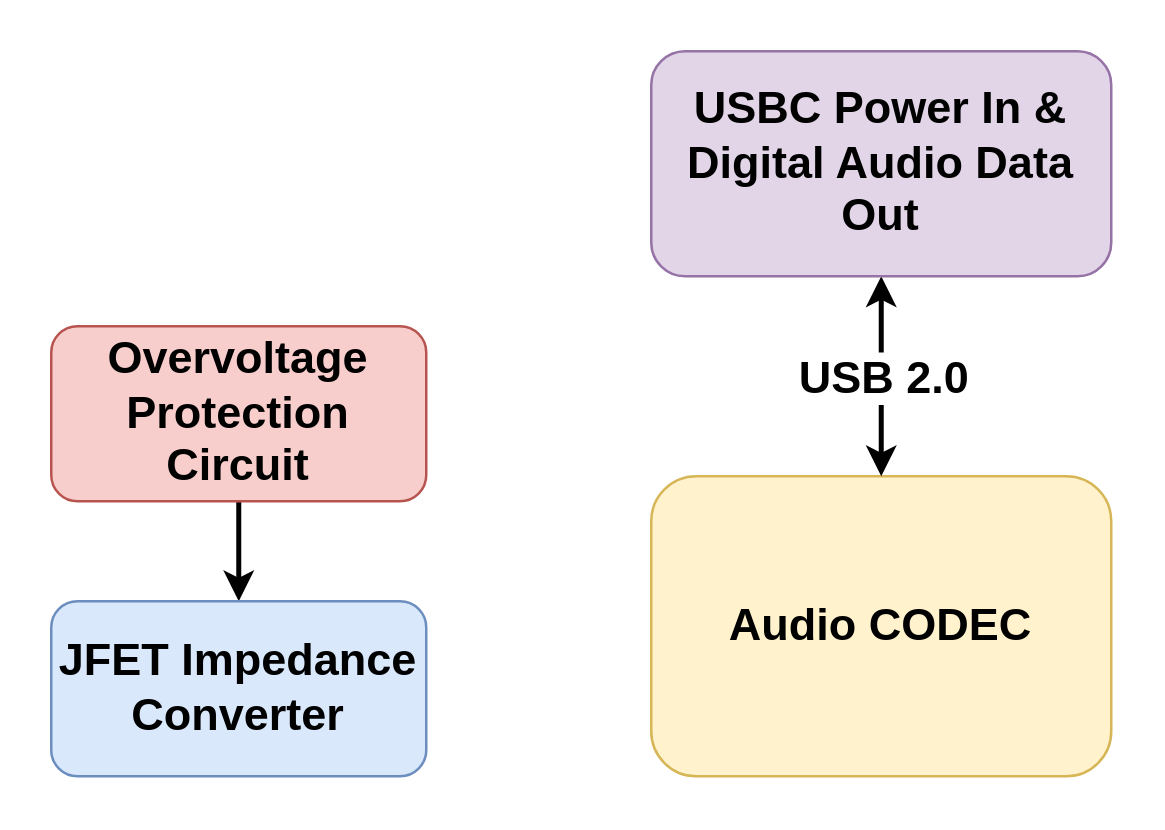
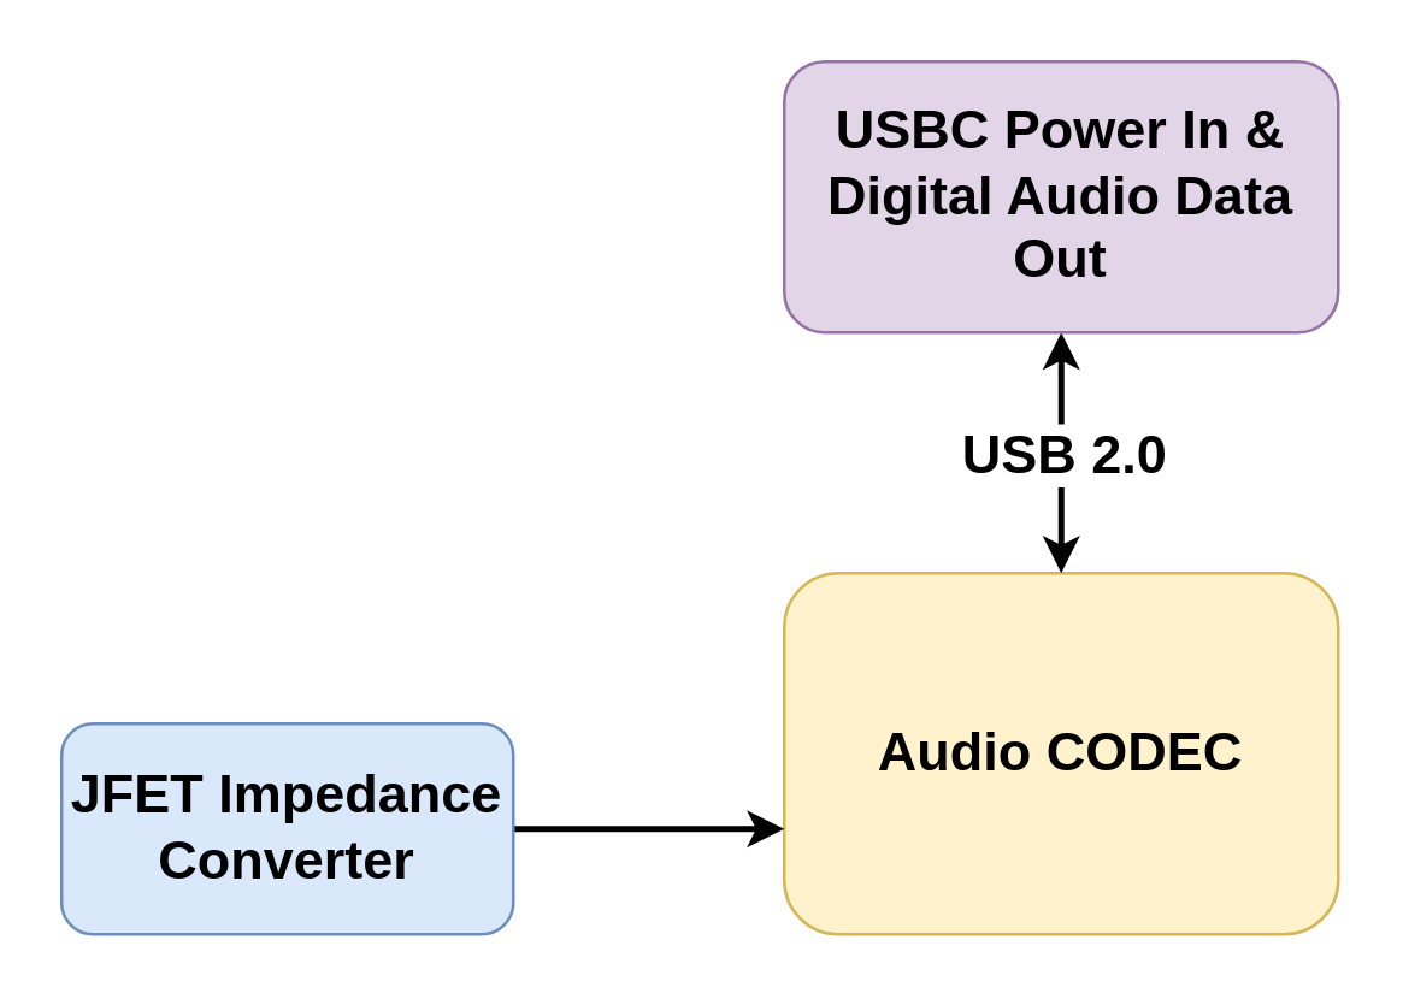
  <mxCell id="0" />
  <mxCell id="1" parent="0" />
  <mxCell id="2" value="&lt;font style=&quot;font-size: 18px;&quot;&gt;&lt;b&gt;Audio CODEC&lt;/b&gt;&lt;/font&gt;" style="rounded=1;whiteSpace=wrap;html=1;fillColor=#fff2cc;strokeColor=#d6b656;" parent="1" vertex="1"><mxGeometry x="260" y="190" width="184" height="120" as="geometry" /></mxCell>
  <mxCell id="3" value="" style="edgeStyle=orthogonalEdgeStyle;rounded=0;orthogonalLoop=1;jettySize=auto;html=1;strokeWidth=2;startArrow=classic;startFill=1;" edge="1" parent="1" source="5" target="2"><mxGeometry relative="1" as="geometry" /></mxCell>
  <mxCell id="4" value="&lt;font style=&quot;font-size: 18px;&quot;&gt;&lt;b&gt;USB 2.0&lt;/b&gt;&lt;/font&gt;" style="edgeLabel;html=1;align=center;verticalAlign=middle;resizable=0;points=[];" vertex="1" connectable="0" parent="3"><mxGeometry x="0.375" y="2" relative="1" as="geometry"><mxPoint x="-2" y="-15" as="offset" /></mxGeometry></mxCell>
  <mxCell id="5" value="&lt;b style=&quot;font-size: 18px;&quot;&gt;USBC Power In &amp;amp; Digital Audio Data Out&lt;/b&gt;" style="rounded=1;whiteSpace=wrap;html=1;fillColor=#e1d5e7;strokeColor=#9673a6;" parent="1" vertex="1"><mxGeometry x="260" y="20" width="184" height="90" as="geometry" /></mxCell>
- <mxCell id="6" value="" style="edgeStyle=orthogonalEdgeStyle;rounded=0;orthogonalLoop=1;jettySize=auto;html=1;strokeWidth=2;" edge="1" parent="1" source="7" target="9"><mxGeometry relative="1" as="geometry" /></mxCell>
- <mxCell id="7" value="&lt;font style=&quot;font-size: 18px;&quot;&gt;&lt;b&gt;Overvoltage Protection Circuit&lt;/b&gt;&lt;/font&gt;" style="rounded=1;whiteSpace=wrap;html=1;fillColor=#f8cecc;strokeColor=#b85450;" vertex="1" parent="1"><mxGeometry x="20" y="130" width="150" height="70" as="geometry" /></mxCell>
+ <mxCell id="8" value="" style="edgeStyle=orthogonalEdgeStyle;rounded=0;orthogonalLoop=1;jettySize=auto;html=1;strokeWidth=2;" edge="1" parent="1" source="9" target="2"><mxGeometry relative="1" as="geometry"><Array as="points"><mxPoint x="230" y="275" /><mxPoint x="230" y="275" /></Array></mxGeometry></mxCell>
  <mxCell id="9" value="&lt;b&gt;&lt;font style=&quot;font-size: 18px;&quot;&gt;JFET Impedance Converter&lt;/font&gt;&lt;/b&gt;" style="rounded=1;whiteSpace=wrap;html=1;fillColor=#dae8fc;strokeColor=#6c8ebf;" vertex="1" parent="1"><mxGeometry x="20" y="240" width="150" height="70" as="geometry" /></mxCell>
